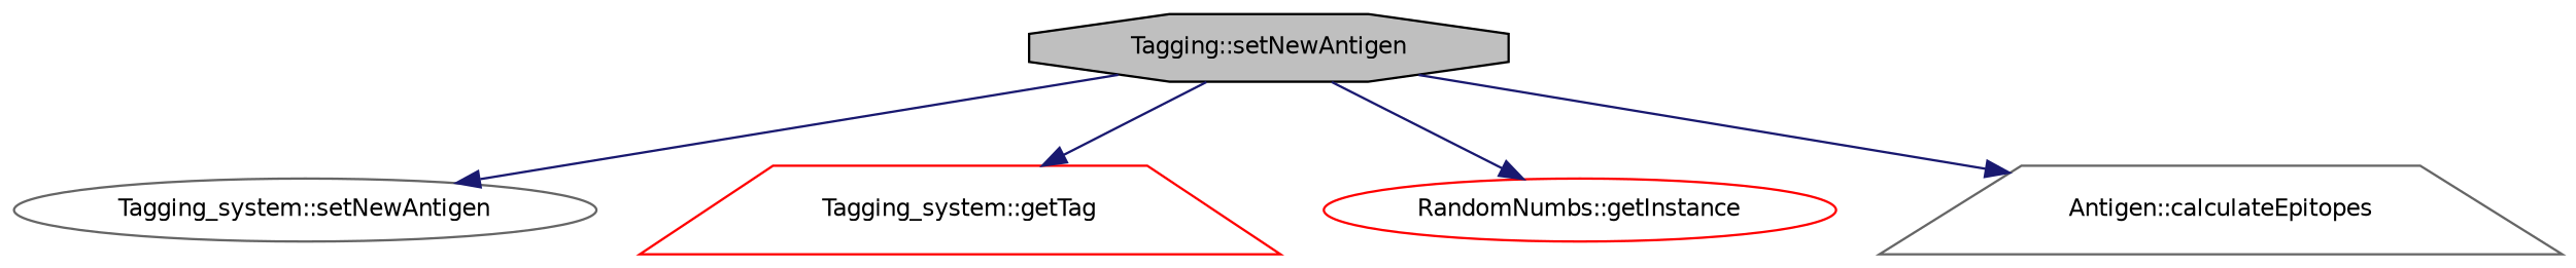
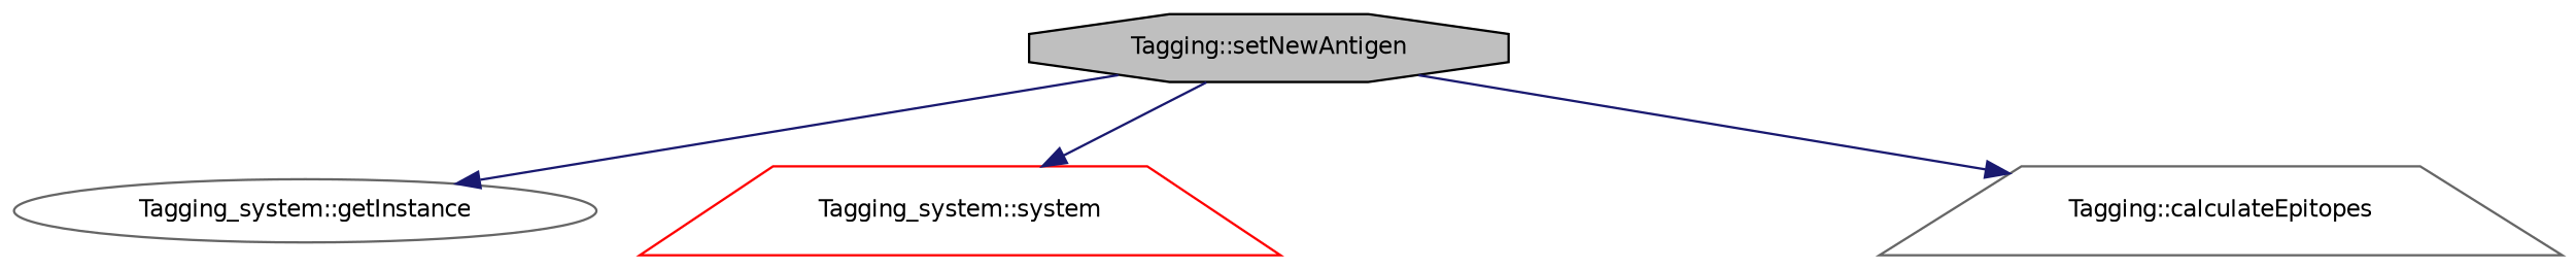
  digraph {
    rankdir=TB
    node [color=gray40 fillcolor=white fontname=Helvetica fontsize=10 shape=ellipse style=filled]
    edge [color=midnightblue fontname=Helvetica fontsize=10 labelfontname=Helvetica labelfontsize=10 style=solid]
    n1 [color=black fillcolor=grey75 fontcolor=black height=0.2 label="Tagging::setNewAntigen" shape=octagon width=0.4]
-   n2 [height=0.2 label="Tagging_system::setNewAntigen" width=0.4]
-   n3 [color=red height=0.2 label="Tagging_system::getTag" shape=trapezium width=0.4]
-   n4 [color=red height=0.2 label="RandomNumbs::getInstance" width=0.4]
-   n5 [height=0.2 label="Antigen::calculateEpitopes" shape=trapezium width=0.4]
+   n2 [height=0.2 label="Tagging_system::getInstance" width=0.4]
+   n3 [color=red height=0.2 label="Tagging_system::system" shape=trapezium width=0.4]
+   n5 [height=0.2 label="Tagging::calculateEpitopes" shape=trapezium width=0.4]
    n1 -> n2
    n1 -> n3
-   n1 -> n4
    n1 -> n5
  }
